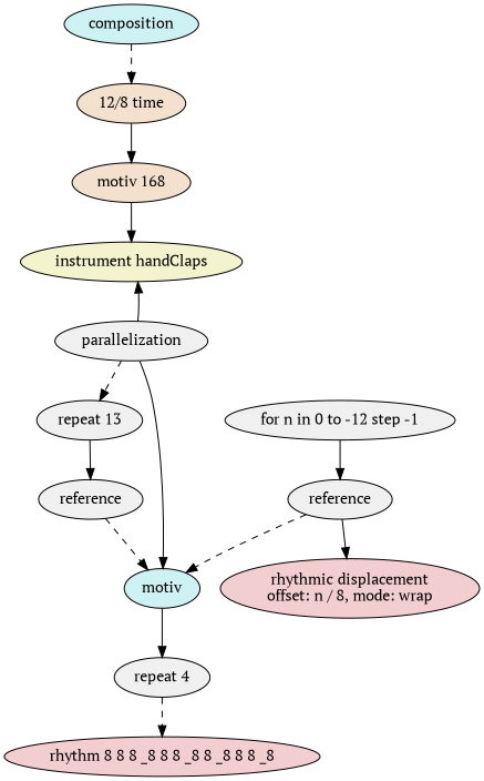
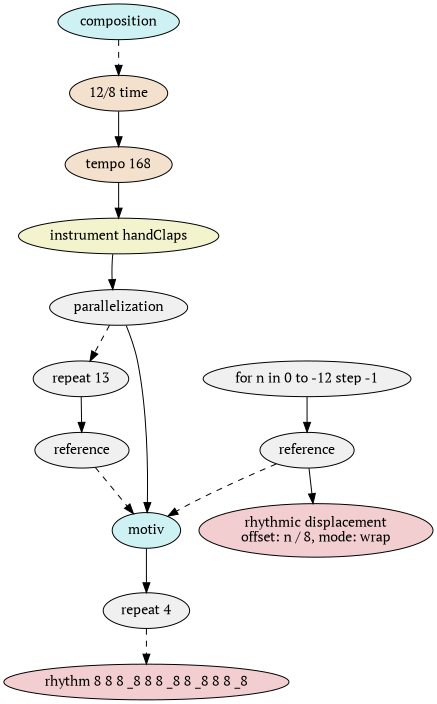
  digraph {
    fontname="PT Serif"
    ordering=out
    node [fillcolor="#f0f0f0" fontname="PT Serif" style=filled]
    edge [fontname="PT Serif"]
    n1 [fillcolor="#cef2f3" label=composition]
    n2 [fillcolor="#f3e1ce" label="12/8 time"]
-   n3 [fillcolor="#f3e1ce" label="motiv 168"]
+   n3 [fillcolor="#f3e1ce" label="tempo 168"]
    n4 [fillcolor="#f3f3ce" label="instrument handClaps"]
    n5 [label=parallelization]
    n6 [label="repeat 13"]
    n7 [fillcolor="#cef2f3" label=motiv]
    n8 [label=reference]
    n9 [label="for n in 0 to -12 step -1"]
    n10 [label=reference]
    n11 [label="repeat 4"]
    n12 [fillcolor="#f3ced0" label="rhythmic displacement\noffset: n / 8, mode: wrap"]
    n13 [fillcolor="#f3ced0" label="rhythm 8 8 8 _8 8 8 _8 8 _8 8 8 _8"]
    n1 -> n2 [style=dashed]
    n2 -> n3
    n3 -> n4
-   n5 -> n4
+   n4 -> n5
    n5 -> n6 [style=dashed]
    n5 -> n7
    n6 -> n8
    n7 -> n11
    n8 -> n7 [style=dashed]
    n9 -> n10
    n10 -> n7 [style=dashed]
    n10 -> n12
    n11 -> n13 [style=dashed]
  }
